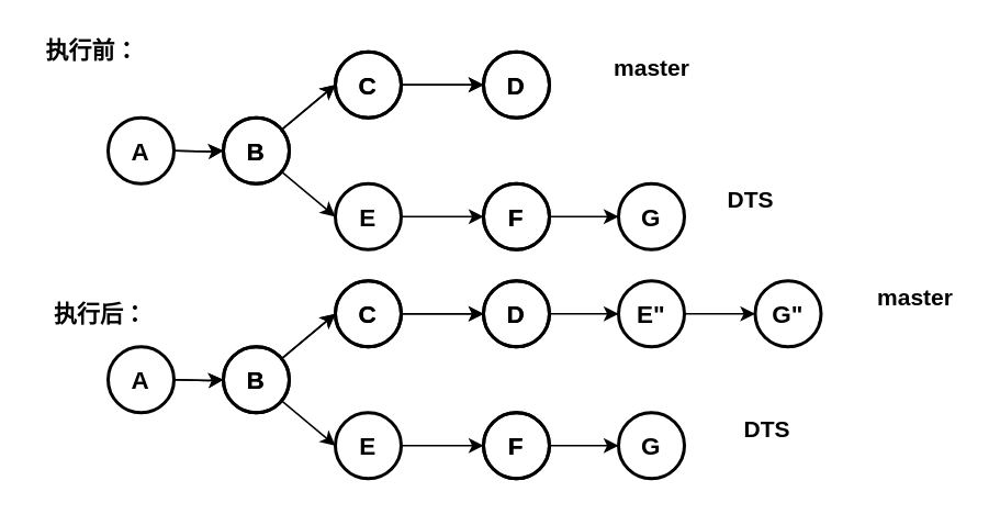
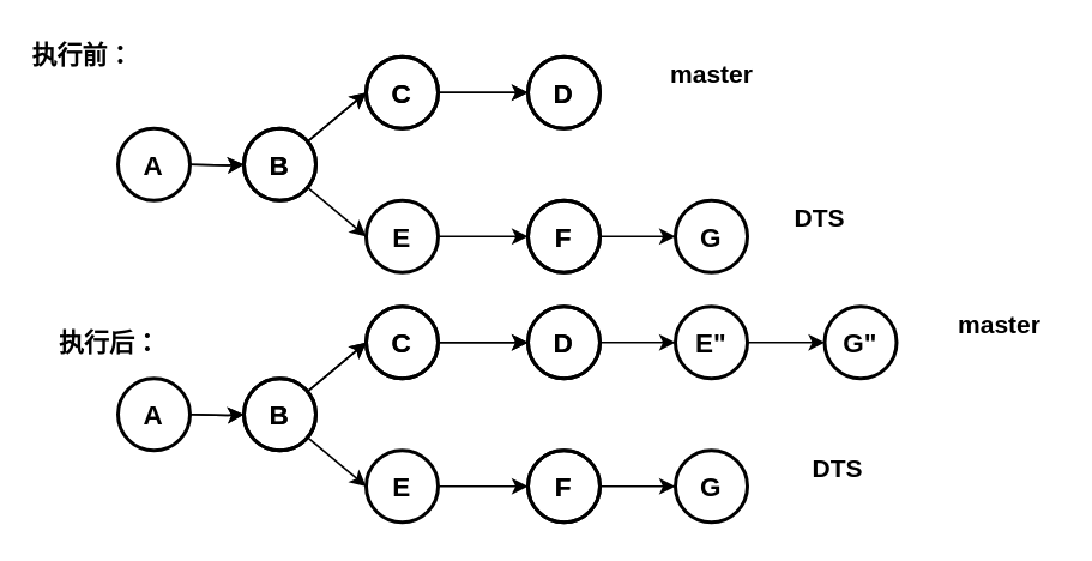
  <mxCell id="0" />
  <mxCell id="1" parent="0" />
  <mxCell id="2" value="" style="edgeStyle=orthogonalEdgeStyle;rounded=0;orthogonalLoop=1;jettySize=auto;html=1;fontColor=#000000;strokeColor=#000000;fontStyle=1" parent="1" target="8" edge="1"><mxGeometry relative="1" as="geometry"><mxPoint x="105" y="91" as="sourcePoint" /></mxGeometry></mxCell>
  <mxCell id="3" value="&lt;font size=&quot;1&quot;&gt;&lt;span style=&quot;font-size: 15px&quot;&gt;F&lt;/span&gt;&lt;/font&gt;" style="ellipse;whiteSpace=wrap;html=1;fillColor=none;strokeColor=#000000;strokeWidth=2;fontColor=#000000;fontStyle=1" parent="1" vertex="1"><mxGeometry x="293" y="111" width="40" height="40" as="geometry" /></mxCell>
  <mxCell id="4" style="edgeStyle=none;rounded=0;orthogonalLoop=1;jettySize=auto;html=1;strokeColor=#000000;fontColor=#000000;fontStyle=1" parent="1" source="5" target="6" edge="1"><mxGeometry relative="1" as="geometry" /></mxCell>
  <mxCell id="5" value="&lt;font size=&quot;1&quot;&gt;&lt;span style=&quot;font-size: 15px&quot;&gt;C&lt;/span&gt;&lt;/font&gt;" style="ellipse;whiteSpace=wrap;html=1;fillColor=none;strokeColor=#000000;strokeWidth=2;fontColor=#000000;fontStyle=1" parent="1" vertex="1"><mxGeometry x="203" y="31" width="40" height="40" as="geometry" /></mxCell>
  <mxCell id="6" value="&lt;font size=&quot;1&quot;&gt;&lt;span style=&quot;font-size: 15px&quot;&gt;D&lt;/span&gt;&lt;/font&gt;" style="ellipse;whiteSpace=wrap;html=1;fillColor=none;strokeColor=#000000;strokeWidth=2;fontColor=#000000;fontStyle=1" parent="1" vertex="1"><mxGeometry x="293" y="31" width="40" height="40" as="geometry" /></mxCell>
  <mxCell id="7" style="rounded=0;orthogonalLoop=1;jettySize=auto;html=1;entryX=0;entryY=0.5;entryDx=0;entryDy=0;strokeColor=#000000;fontColor=#000000;fontStyle=1" parent="1" source="8" target="5" edge="1"><mxGeometry relative="1" as="geometry" /></mxCell>
  <mxCell id="8" value="&lt;span style=&quot;font-size: 15px&quot;&gt;&lt;span&gt;B&lt;/span&gt;&lt;/span&gt;" style="ellipse;whiteSpace=wrap;html=1;fillColor=none;strokeColor=#000000;strokeWidth=2;fontColor=#000000;fontStyle=1" parent="1" vertex="1"><mxGeometry x="135" y="71" width="40" height="40" as="geometry" /></mxCell>
  <mxCell id="9" value="&lt;font size=&quot;1&quot;&gt;&lt;span style=&quot;font-size: 15px&quot;&gt;A&lt;/span&gt;&lt;/font&gt;" style="ellipse;whiteSpace=wrap;html=1;fillColor=none;strokeColor=#000000;strokeWidth=2;fontColor=#000000;fontStyle=1" parent="1" vertex="1"><mxGeometry x="65" y="71" width="40" height="40" as="geometry" /></mxCell>
  <mxCell id="10" value="" style="edgeStyle=orthogonalEdgeStyle;rounded=0;orthogonalLoop=1;jettySize=auto;html=1;fontColor=#000000;strokeColor=#000000;fontStyle=1" parent="1" target="19" edge="1"><mxGeometry relative="1" as="geometry"><mxPoint x="105" y="91" as="sourcePoint" /></mxGeometry></mxCell>
  <mxCell id="11" value="" style="edgeStyle=none;rounded=0;orthogonalLoop=1;jettySize=auto;html=1;strokeColor=#000000;fontColor=#000000;fontStyle=1" parent="1" source="12" target="16" edge="1"><mxGeometry relative="1" as="geometry" /></mxCell>
  <mxCell id="12" value="&lt;font size=&quot;1&quot;&gt;&lt;span style=&quot;font-size: 15px&quot;&gt;F&lt;/span&gt;&lt;/font&gt;" style="ellipse;whiteSpace=wrap;html=1;fillColor=none;strokeColor=#000000;strokeWidth=2;fontColor=#000000;fontStyle=1" parent="1" vertex="1"><mxGeometry x="293" y="111" width="40" height="40" as="geometry" /></mxCell>
  <mxCell id="13" style="edgeStyle=none;rounded=0;orthogonalLoop=1;jettySize=auto;html=1;strokeColor=#000000;fontColor=#000000;fontStyle=1" parent="1" source="14" target="15" edge="1"><mxGeometry relative="1" as="geometry" /></mxCell>
  <mxCell id="14" value="&lt;font size=&quot;1&quot;&gt;&lt;span style=&quot;font-size: 15px&quot;&gt;C&lt;/span&gt;&lt;/font&gt;" style="ellipse;whiteSpace=wrap;html=1;fillColor=none;strokeColor=#000000;strokeWidth=2;fontColor=#000000;fontStyle=1" parent="1" vertex="1"><mxGeometry x="203" y="31" width="40" height="40" as="geometry" /></mxCell>
  <mxCell id="15" value="&lt;font size=&quot;1&quot;&gt;&lt;span style=&quot;font-size: 15px&quot;&gt;D&lt;/span&gt;&lt;/font&gt;" style="ellipse;whiteSpace=wrap;html=1;fillColor=none;strokeColor=#000000;strokeWidth=2;fontColor=#000000;fontStyle=1" parent="1" vertex="1"><mxGeometry x="293" y="31" width="40" height="40" as="geometry" /></mxCell>
  <mxCell id="16" value="&lt;font size=&quot;1&quot;&gt;&lt;span style=&quot;font-size: 15px&quot;&gt;G&lt;/span&gt;&lt;/font&gt;" style="ellipse;whiteSpace=wrap;html=1;fillColor=none;strokeColor=#000000;strokeWidth=2;fontColor=#000000;fontStyle=1" parent="1" vertex="1"><mxGeometry x="375" y="111" width="40" height="40" as="geometry" /></mxCell>
  <mxCell id="17" style="rounded=0;orthogonalLoop=1;jettySize=auto;html=1;entryX=0;entryY=0.5;entryDx=0;entryDy=0;strokeColor=#000000;fontColor=#000000;fontStyle=1" parent="1" source="19" target="14" edge="1"><mxGeometry relative="1" as="geometry" /></mxCell>
  <mxCell id="18" style="rounded=0;orthogonalLoop=1;jettySize=auto;html=1;entryX=0;entryY=0.5;entryDx=0;entryDy=0;strokeColor=#000000;" parent="1" source="19" target="23" edge="1"><mxGeometry relative="1" as="geometry" /></mxCell>
  <mxCell id="19" value="&lt;span style=&quot;font-size: 15px&quot;&gt;&lt;span&gt;B&lt;/span&gt;&lt;/span&gt;" style="ellipse;whiteSpace=wrap;html=1;fillColor=none;strokeColor=#000000;strokeWidth=2;fontColor=#000000;fontStyle=1" parent="1" vertex="1"><mxGeometry x="135" y="71" width="40" height="40" as="geometry" /></mxCell>
  <mxCell id="20" value="&lt;font color=&quot;#000000&quot; style=&quot;font-size: 14px;&quot;&gt;master&lt;/font&gt;" style="text;html=1;align=center;verticalAlign=middle;resizable=0;points=[];autosize=1;fontSize=14;fontStyle=1" parent="1" vertex="1"><mxGeometry x="365" y="31" width="60" height="20" as="geometry" /></mxCell>
  <mxCell id="21" value="&lt;font color=&quot;#000000&quot; style=&quot;font-size: 14px&quot;&gt;DTS&lt;/font&gt;" style="text;html=1;align=center;verticalAlign=middle;resizable=0;points=[];autosize=1;fontSize=14;fontStyle=1" parent="1" vertex="1"><mxGeometry x="435" y="111" width="40" height="20" as="geometry" /></mxCell>
  <mxCell id="22" value="" style="edgeStyle=none;rounded=0;orthogonalLoop=1;jettySize=auto;html=1;strokeColor=#000000;" parent="1" source="23" target="12" edge="1"><mxGeometry relative="1" as="geometry" /></mxCell>
  <mxCell id="23" value="&lt;font size=&quot;1&quot;&gt;&lt;span style=&quot;font-size: 15px&quot;&gt;E&lt;/span&gt;&lt;/font&gt;" style="ellipse;whiteSpace=wrap;html=1;fillColor=none;strokeColor=#000000;strokeWidth=2;fontColor=#000000;fontStyle=1" parent="1" vertex="1"><mxGeometry x="203" y="111" width="40" height="40" as="geometry" /></mxCell>
  <mxCell id="24" value="" style="edgeStyle=orthogonalEdgeStyle;rounded=0;orthogonalLoop=1;jettySize=auto;html=1;fontColor=#000000;strokeColor=#000000;fontStyle=1" parent="1" target="32" edge="1"><mxGeometry relative="1" as="geometry"><mxPoint x="105" y="230" as="sourcePoint" /></mxGeometry></mxCell>
  <mxCell id="25" value="" style="edgeStyle=none;rounded=0;orthogonalLoop=1;jettySize=auto;html=1;strokeColor=#000000;fontColor=#000000;fontStyle=1" parent="1" source="26" target="30" edge="1"><mxGeometry relative="1" as="geometry" /></mxCell>
  <mxCell id="26" value="&lt;font size=&quot;1&quot;&gt;&lt;span style=&quot;font-size: 15px&quot;&gt;F&lt;/span&gt;&lt;/font&gt;" style="ellipse;whiteSpace=wrap;html=1;fillColor=none;strokeColor=#000000;strokeWidth=2;fontColor=#000000;fontStyle=1" parent="1" vertex="1"><mxGeometry x="293" y="250" width="40" height="40" as="geometry" /></mxCell>
  <mxCell id="27" style="edgeStyle=none;rounded=0;orthogonalLoop=1;jettySize=auto;html=1;strokeColor=#000000;fontColor=#000000;fontStyle=1" parent="1" source="28" target="29" edge="1"><mxGeometry relative="1" as="geometry" /></mxCell>
  <mxCell id="28" value="&lt;font size=&quot;1&quot;&gt;&lt;span style=&quot;font-size: 15px&quot;&gt;C&lt;/span&gt;&lt;/font&gt;" style="ellipse;whiteSpace=wrap;html=1;fillColor=none;strokeColor=#000000;strokeWidth=2;fontColor=#000000;fontStyle=1" parent="1" vertex="1"><mxGeometry x="203" y="170" width="40" height="40" as="geometry" /></mxCell>
  <mxCell id="29" value="&lt;font size=&quot;1&quot;&gt;&lt;span style=&quot;font-size: 15px&quot;&gt;D&lt;/span&gt;&lt;/font&gt;" style="ellipse;whiteSpace=wrap;html=1;fillColor=none;strokeColor=#000000;strokeWidth=2;fontColor=#000000;fontStyle=1" parent="1" vertex="1"><mxGeometry x="293" y="170" width="40" height="40" as="geometry" /></mxCell>
  <mxCell id="30" value="&lt;font size=&quot;1&quot;&gt;&lt;span style=&quot;font-size: 15px&quot;&gt;G&lt;/span&gt;&lt;/font&gt;" style="ellipse;whiteSpace=wrap;html=1;fillColor=none;strokeColor=#000000;strokeWidth=2;fontColor=#000000;fontStyle=1" parent="1" vertex="1"><mxGeometry x="375" y="250" width="40" height="40" as="geometry" /></mxCell>
  <mxCell id="31" style="rounded=0;orthogonalLoop=1;jettySize=auto;html=1;entryX=0;entryY=0.5;entryDx=0;entryDy=0;strokeColor=#000000;fontColor=#000000;fontStyle=1" parent="1" source="32" target="28" edge="1"><mxGeometry relative="1" as="geometry" /></mxCell>
  <mxCell id="32" value="&lt;span style=&quot;font-size: 15px&quot;&gt;&lt;span&gt;B&lt;/span&gt;&lt;/span&gt;" style="ellipse;whiteSpace=wrap;html=1;fillColor=none;strokeColor=#000000;strokeWidth=2;fontColor=#000000;fontStyle=1" parent="1" vertex="1"><mxGeometry x="135" y="210" width="40" height="40" as="geometry" /></mxCell>
  <mxCell id="33" value="&lt;font size=&quot;1&quot;&gt;&lt;span style=&quot;font-size: 15px&quot;&gt;A&lt;/span&gt;&lt;/font&gt;" style="ellipse;whiteSpace=wrap;html=1;fillColor=none;strokeColor=#000000;strokeWidth=2;fontColor=#000000;fontStyle=1" parent="1" vertex="1"><mxGeometry x="65" y="210" width="40" height="40" as="geometry" /></mxCell>
  <mxCell id="34" value="" style="edgeStyle=orthogonalEdgeStyle;rounded=0;orthogonalLoop=1;jettySize=auto;html=1;fontColor=#000000;strokeColor=#000000;fontStyle=1" parent="1" target="42" edge="1"><mxGeometry relative="1" as="geometry"><mxPoint x="105" y="230" as="sourcePoint" /></mxGeometry></mxCell>
  <mxCell id="35" value="&lt;font size=&quot;1&quot;&gt;&lt;span style=&quot;font-size: 15px&quot;&gt;F&lt;/span&gt;&lt;/font&gt;" style="ellipse;whiteSpace=wrap;html=1;fillColor=none;strokeColor=#000000;strokeWidth=2;fontColor=#000000;fontStyle=1" parent="1" vertex="1"><mxGeometry x="293" y="250" width="40" height="40" as="geometry" /></mxCell>
  <mxCell id="36" style="edgeStyle=none;rounded=0;orthogonalLoop=1;jettySize=auto;html=1;strokeColor=#000000;fontColor=#000000;fontStyle=1" parent="1" source="37" target="39" edge="1"><mxGeometry relative="1" as="geometry" /></mxCell>
  <mxCell id="37" value="&lt;font size=&quot;1&quot;&gt;&lt;span style=&quot;font-size: 15px&quot;&gt;C&lt;/span&gt;&lt;/font&gt;" style="ellipse;whiteSpace=wrap;html=1;fillColor=none;strokeColor=#000000;strokeWidth=2;fontColor=#000000;fontStyle=1" parent="1" vertex="1"><mxGeometry x="203" y="170" width="40" height="40" as="geometry" /></mxCell>
  <mxCell id="38" value="" style="edgeStyle=none;rounded=0;orthogonalLoop=1;jettySize=auto;html=1;strokeColor=#000000;" parent="1" source="39" target="48" edge="1"><mxGeometry relative="1" as="geometry" /></mxCell>
  <mxCell id="39" value="&lt;font size=&quot;1&quot;&gt;&lt;span style=&quot;font-size: 15px&quot;&gt;D&lt;/span&gt;&lt;/font&gt;" style="ellipse;whiteSpace=wrap;html=1;fillColor=none;strokeColor=#000000;strokeWidth=2;fontColor=#000000;fontStyle=1" parent="1" vertex="1"><mxGeometry x="293" y="170" width="40" height="40" as="geometry" /></mxCell>
  <mxCell id="40" style="rounded=0;orthogonalLoop=1;jettySize=auto;html=1;entryX=0;entryY=0.5;entryDx=0;entryDy=0;strokeColor=#000000;fontColor=#000000;fontStyle=1" parent="1" source="42" target="37" edge="1"><mxGeometry relative="1" as="geometry" /></mxCell>
  <mxCell id="41" style="rounded=0;orthogonalLoop=1;jettySize=auto;html=1;entryX=0;entryY=0.5;entryDx=0;entryDy=0;strokeColor=#000000;" parent="1" source="42" target="46" edge="1"><mxGeometry relative="1" as="geometry" /></mxCell>
  <mxCell id="42" value="&lt;span style=&quot;font-size: 15px&quot;&gt;&lt;span&gt;B&lt;/span&gt;&lt;/span&gt;" style="ellipse;whiteSpace=wrap;html=1;fillColor=none;strokeColor=#000000;strokeWidth=2;fontColor=#000000;fontStyle=1" parent="1" vertex="1"><mxGeometry x="135" y="210" width="40" height="40" as="geometry" /></mxCell>
  <mxCell id="43" value="&lt;font color=&quot;#000000&quot; style=&quot;font-size: 14px;&quot;&gt;master&lt;/font&gt;" style="text;html=1;align=center;verticalAlign=middle;resizable=0;points=[];autosize=1;fontSize=14;fontStyle=1" parent="1" vertex="1"><mxGeometry x="525" y="170" width="60" height="20" as="geometry" /></mxCell>
  <mxCell id="44" value="&lt;font color=&quot;#000000&quot; style=&quot;font-size: 14px&quot;&gt;DTS&lt;/font&gt;" style="text;html=1;align=center;verticalAlign=middle;resizable=0;points=[];autosize=1;fontSize=14;fontStyle=1" parent="1" vertex="1"><mxGeometry x="445" y="250" width="40" height="20" as="geometry" /></mxCell>
  <mxCell id="45" value="" style="edgeStyle=none;rounded=0;orthogonalLoop=1;jettySize=auto;html=1;strokeColor=#000000;" parent="1" source="46" target="35" edge="1"><mxGeometry relative="1" as="geometry" /></mxCell>
  <mxCell id="46" value="&lt;font size=&quot;1&quot;&gt;&lt;span style=&quot;font-size: 15px&quot;&gt;E&lt;/span&gt;&lt;/font&gt;" style="ellipse;whiteSpace=wrap;html=1;fillColor=none;strokeColor=#000000;strokeWidth=2;fontColor=#000000;fontStyle=1" parent="1" vertex="1"><mxGeometry x="203" y="250" width="40" height="40" as="geometry" /></mxCell>
  <mxCell id="47" value="" style="edgeStyle=none;rounded=0;orthogonalLoop=1;jettySize=auto;html=1;strokeColor=#000000;" parent="1" source="48" target="49" edge="1"><mxGeometry relative="1" as="geometry" /></mxCell>
  <mxCell id="48" value="&lt;font size=&quot;1&quot;&gt;&lt;span style=&quot;font-size: 15px&quot;&gt;E&quot;&lt;/span&gt;&lt;/font&gt;" style="ellipse;whiteSpace=wrap;html=1;fillColor=none;strokeColor=#000000;strokeWidth=2;fontColor=#000000;fontStyle=1" parent="1" vertex="1"><mxGeometry x="375" y="170" width="40" height="40" as="geometry" /></mxCell>
  <mxCell id="49" value="&lt;font size=&quot;1&quot;&gt;&lt;span style=&quot;font-size: 15px&quot;&gt;G&quot;&lt;br&gt;&lt;/span&gt;&lt;/font&gt;" style="ellipse;whiteSpace=wrap;html=1;fillColor=none;strokeColor=#000000;strokeWidth=2;fontColor=#000000;fontStyle=1" parent="1" vertex="1"><mxGeometry x="458" y="170" width="40" height="40" as="geometry" /></mxCell>
- <mxCell id="50" value="&lt;font color=&quot;#000000&quot; style=&quot;font-size: 14px&quot;&gt;执行前：&lt;/font&gt;" style="text;html=1;align=center;verticalAlign=middle;resizable=0;points=[];autosize=1;fontSize=14;fontStyle=1" vertex="1" parent="1"><mxGeometry x="20" y="20" width="70" height="20" as="geometry" /></mxCell>
+ <mxCell id="50" value="&lt;font color=&quot;#000000&quot; style=&quot;font-size: 14px&quot;&gt;执行前：&lt;/font&gt;" style="text;html=1;align=center;verticalAlign=middle;resizable=0;points=[];autosize=1;fontSize=14;fontStyle=1" vertex="1" parent="1"><mxGeometry x="10" y="20" width="70" height="20" as="geometry" /></mxCell>
  <mxCell id="51" value="&lt;font color=&quot;#000000&quot; style=&quot;font-size: 14px&quot;&gt;执行后：&lt;/font&gt;" style="text;html=1;align=center;verticalAlign=middle;resizable=0;points=[];autosize=1;fontSize=14;fontStyle=1" vertex="1" parent="1"><mxGeometry x="25" y="180" width="70" height="20" as="geometry" /></mxCell>
